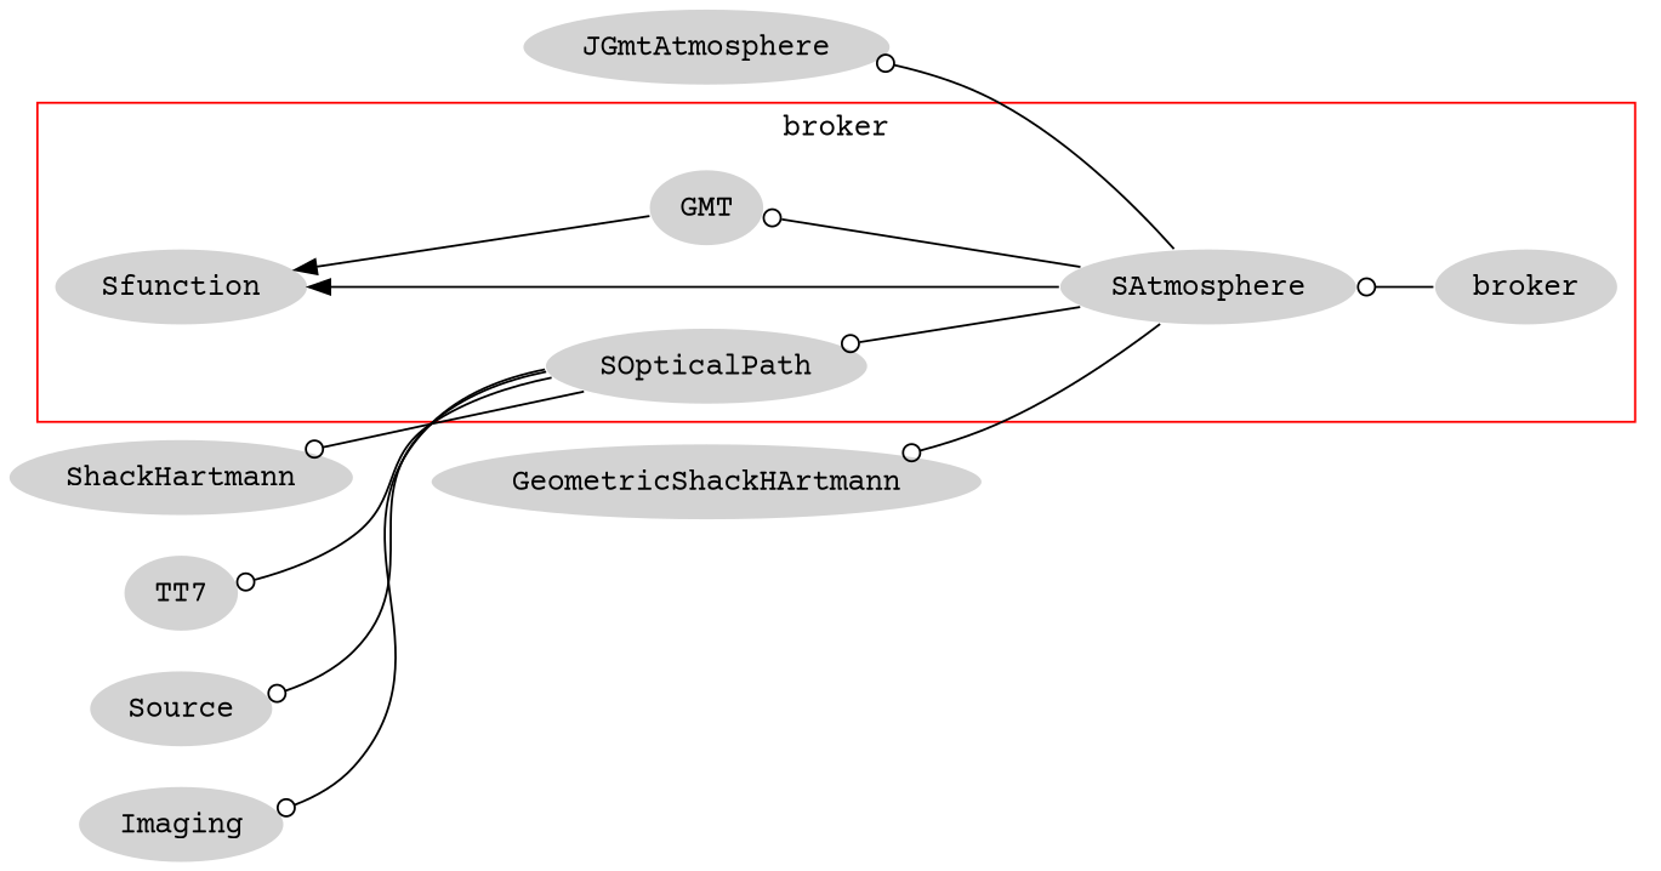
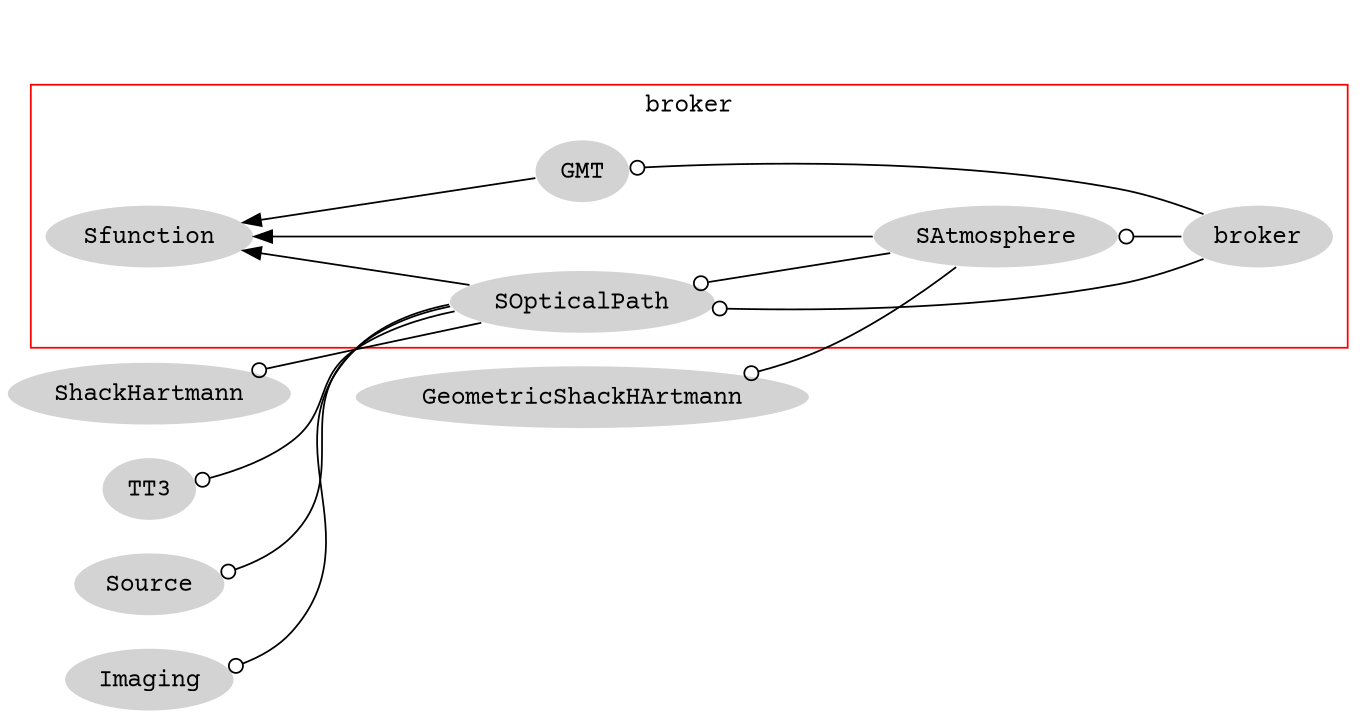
  digraph {
    fontname="Courier Prime"
    rankdir=LR
    splines=true
    node [color=white fillcolor=lightgray fontname="Courier Prime" style=filled]
    edge [arrowtail=odot dir=back fontname="Courier Prime"]
    n1 [label=GMT]
    SAtmosphere
    SOpticalPath
    Sfunction
    broker
-   JGmtAtmosphere
    Source
    Imaging
    ShackHartmann
    GeometricShackHArtmann
-   TT7
+   TT7 [label=TT3]
    subgraph cluster_1 {
      color=red
      label=broker
      Sfunction
      broker
      subgraph sub_2 {
        color=red
        label=simulink
        n1
        SAtmosphere
        SOpticalPath
      }
      subgraph sub_3 {
        color=red
        label=simulink
        n1
        SAtmosphere
        SOpticalPath
      }
    }
-   n1 -> SAtmosphere
+   n1 -> broker
    SAtmosphere -> broker
    SOpticalPath -> SAtmosphere
+   SOpticalPath -> broker
    Sfunction -> n1 [arrowtail=""]
    Sfunction -> SAtmosphere [arrowtail=""]
-   JGmtAtmosphere -> SAtmosphere
+   Sfunction -> SOpticalPath [arrowtail=""]
    Source -> SOpticalPath
    Imaging -> SOpticalPath
    ShackHartmann -> SOpticalPath
    GeometricShackHArtmann -> SAtmosphere
    TT7 -> SOpticalPath
  }
